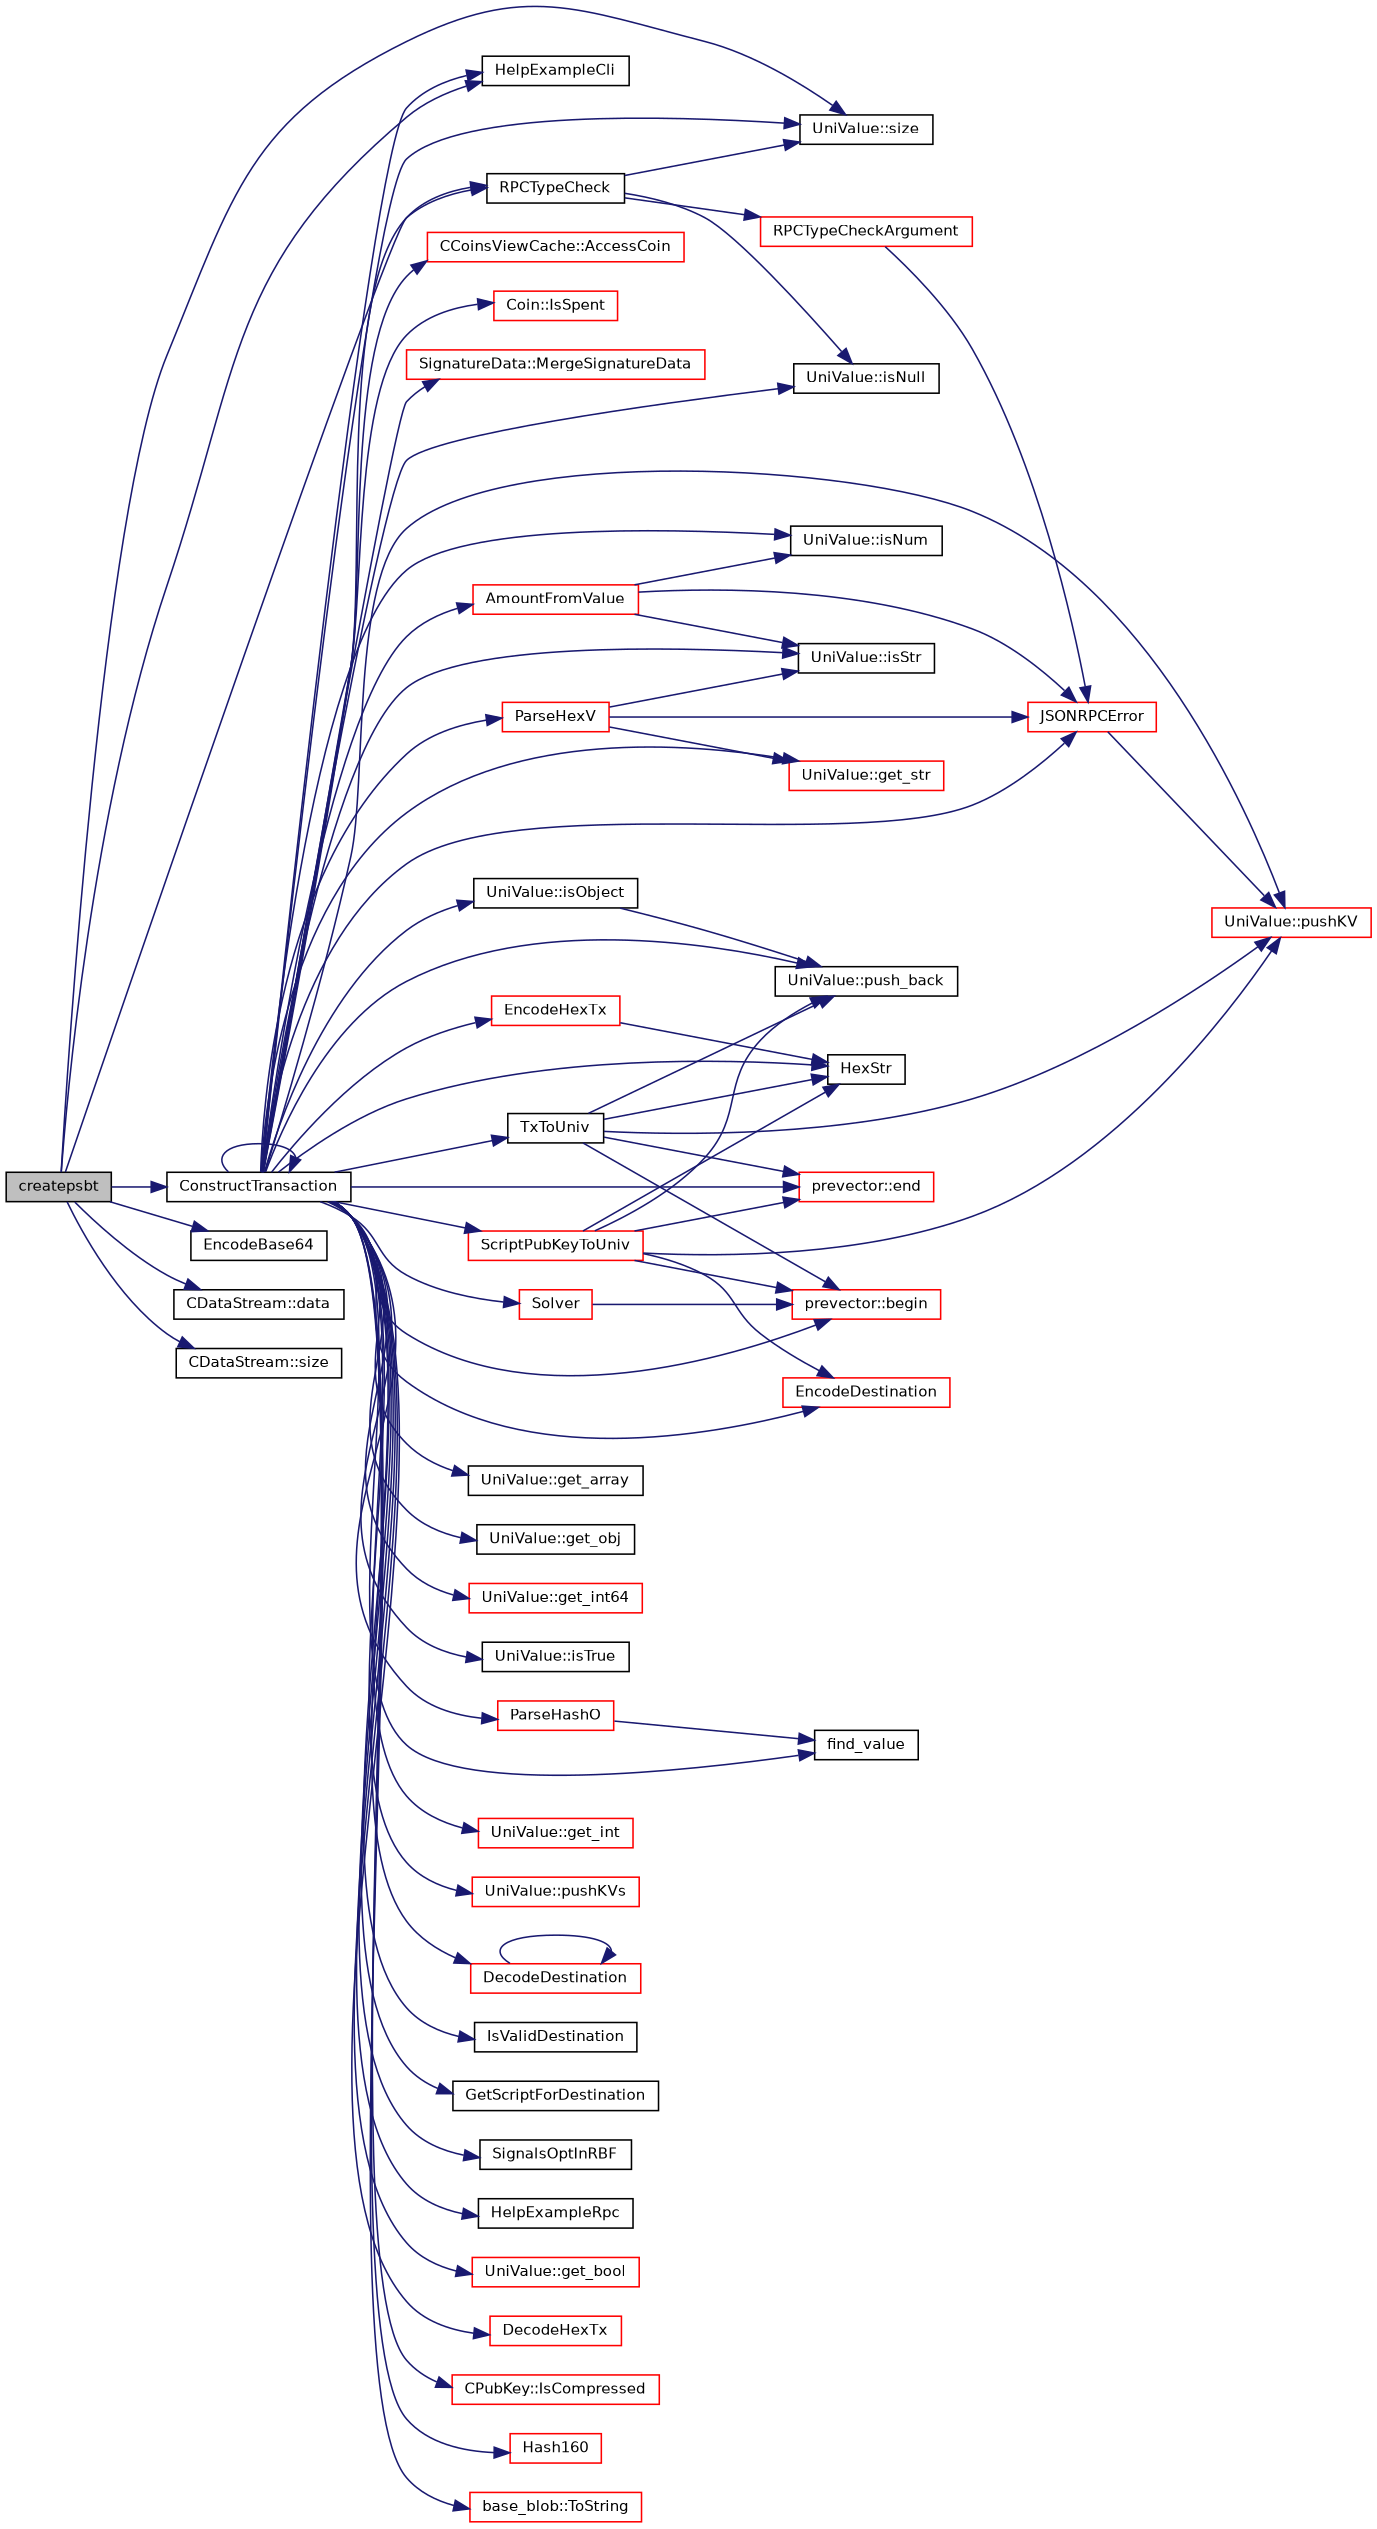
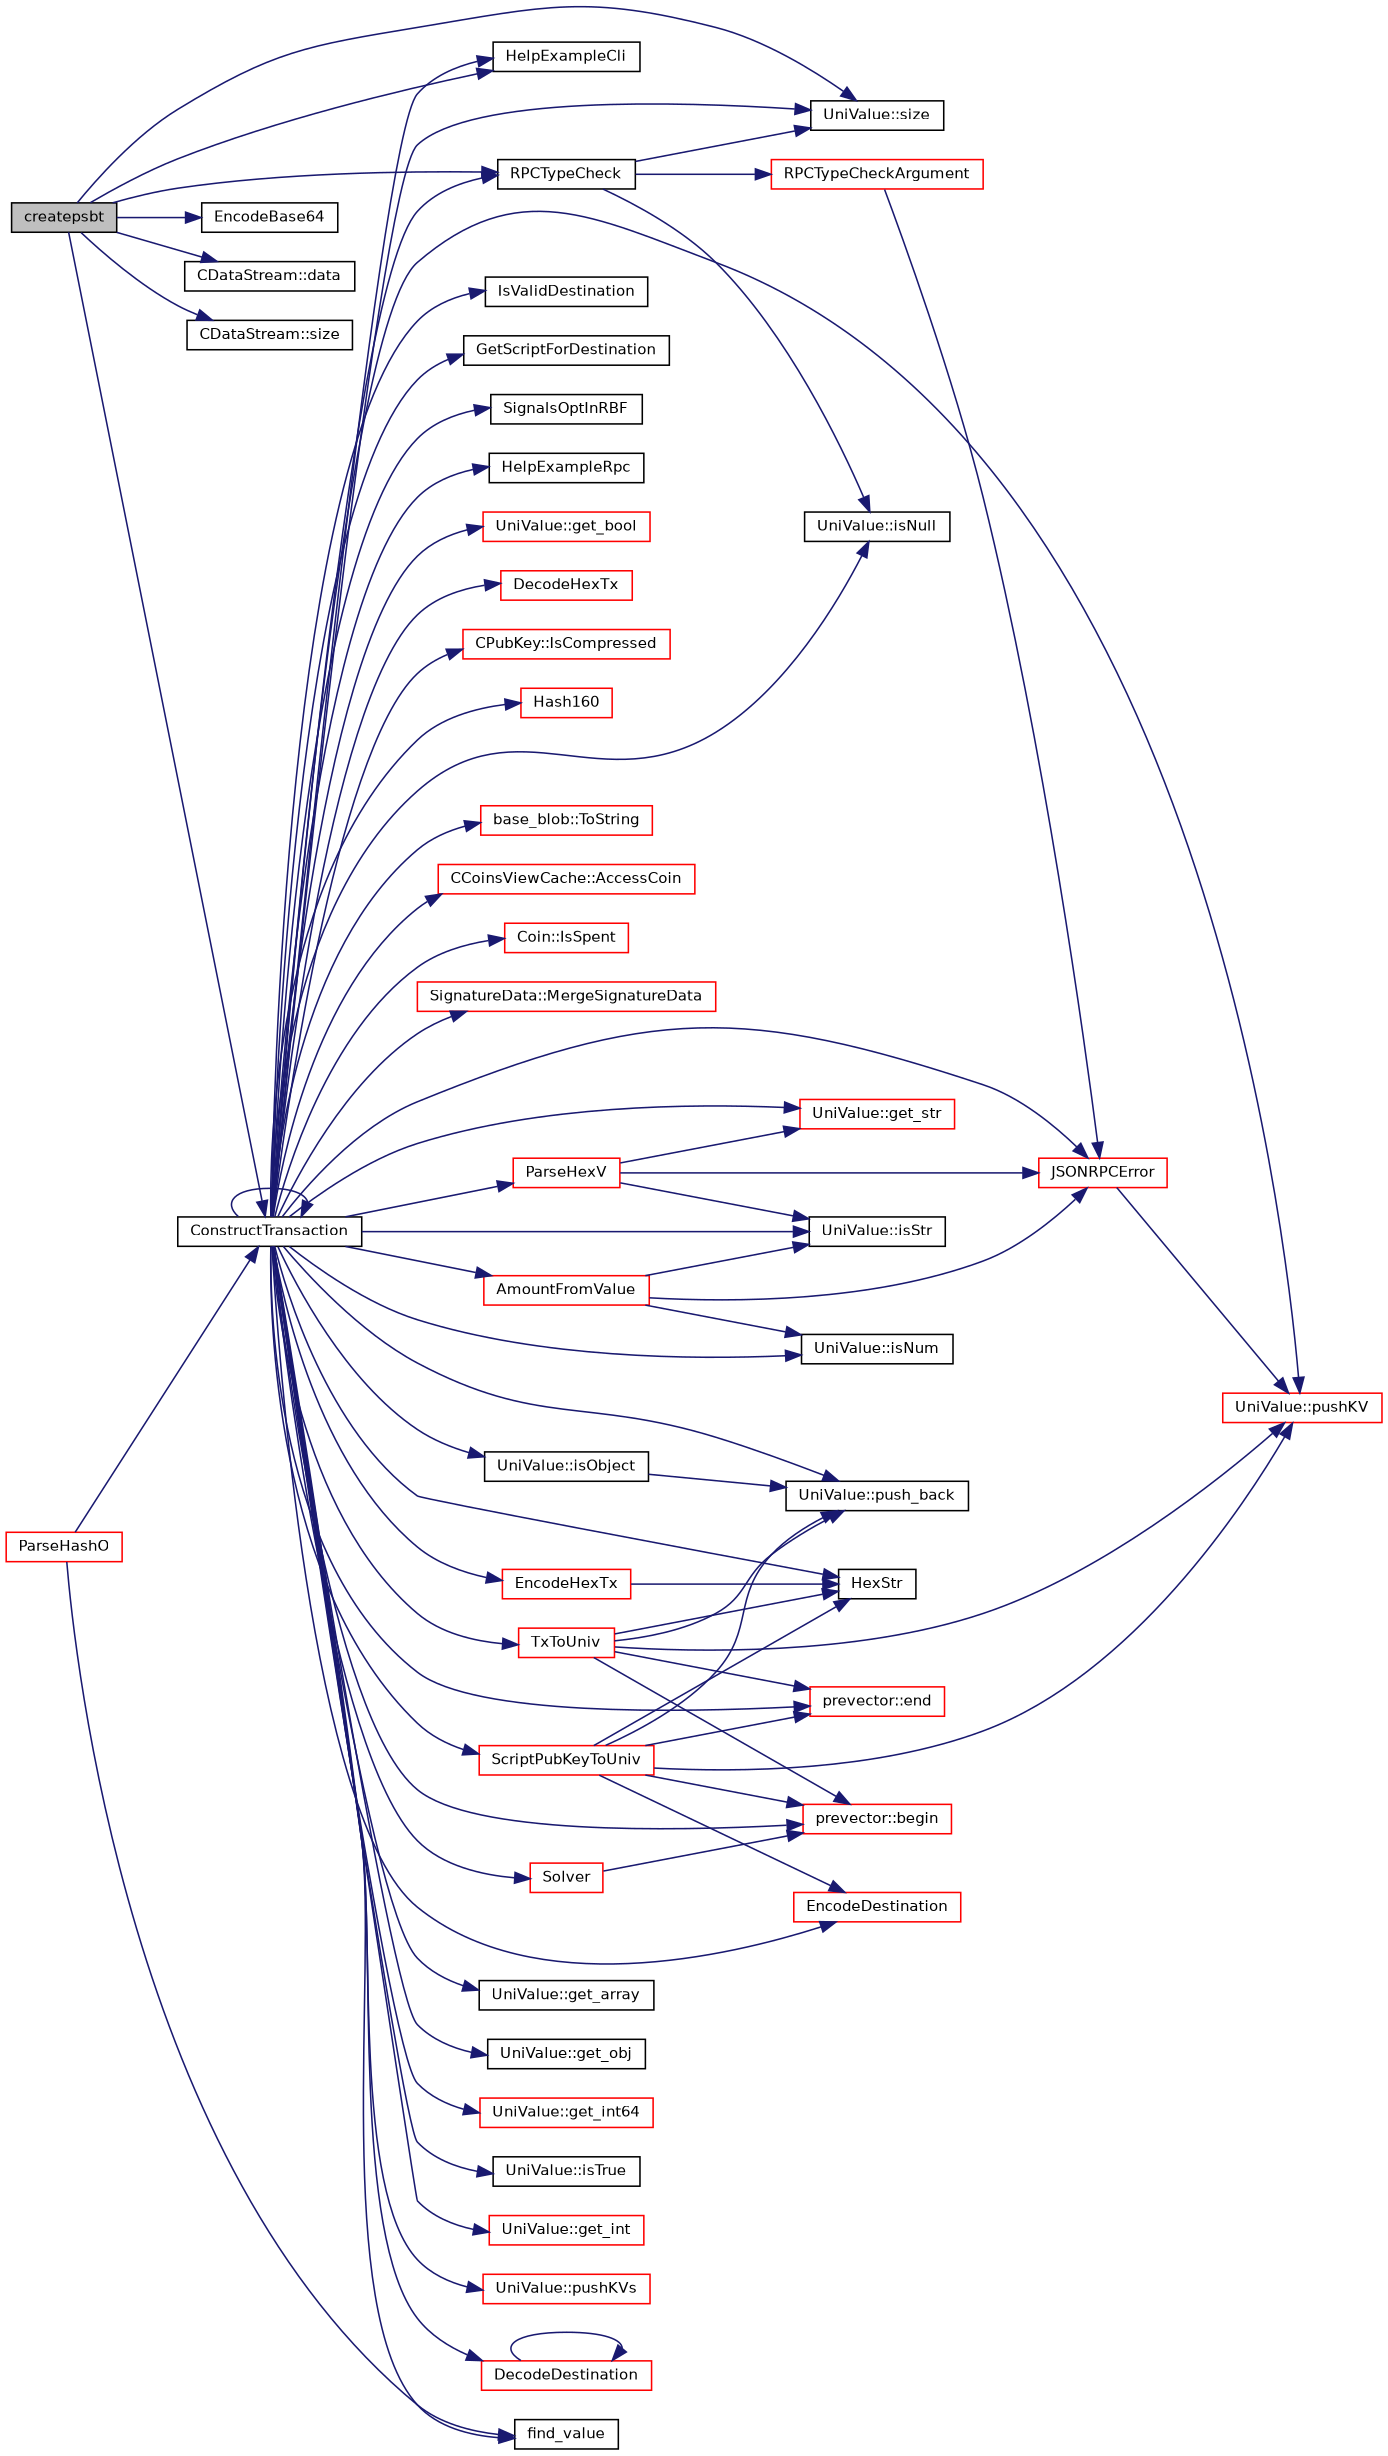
  digraph {
    rankdir=LR
    node [color=red fillcolor=white fontname=Helvetica fontsize=10 shape=record style=filled]
    edge [color=midnightblue fontname=Helvetica fontsize=10 labelfontname=Helvetica labelfontsize=10 style=solid]
    n1 [color=black fillcolor=grey75 fontcolor=black height=0.2 label=createpsbt width=0.4]
    n2 [color=black height=0.2 label="UniValue::size" width=0.4]
    n3 [color=black height=0.2 label=HelpExampleCli width=0.4]
    n4 [color=black height=0.2 label=RPCTypeCheck width=0.4]
    n5 [color=black height=0.2 label=ConstructTransaction width=0.4]
    n6 [color=black height=0.2 label=EncodeBase64 width=0.4]
    n7 [color=black height=0.2 label="CDataStream::data" width=0.4]
    n8 [color=black height=0.2 label="CDataStream::size" width=0.4]
    n9 [color=black height=0.2 label="UniValue::isNull" width=0.4]
    n10 [height=0.2 label=RPCTypeCheckArgument width=0.4]
    n11 [height=0.2 label=JSONRPCError width=0.4]
    n12 [height=0.2 label="UniValue::pushKV" width=0.4]
    n13 [color=black height=0.2 label="UniValue::get_array" width=0.4]
    n14 [color=black height=0.2 label="UniValue::isObject" width=0.4]
    n15 [color=black height=0.2 label="UniValue::push_back" width=0.4]
    n16 [color=black height=0.2 label="UniValue::get_obj" width=0.4]
    n17 [height=0.2 label="UniValue::get_int64" width=0.4]
    n18 [color=black height=0.2 label="UniValue::isTrue" width=0.4]
    n19 [height=0.2 label=ParseHashO width=0.4]
    n20 [color=black height=0.2 label=find_value width=0.4]
    n21 [color=black height=0.2 label="UniValue::isNum" width=0.4]
    n22 [height=0.2 label="UniValue::get_int" width=0.4]
    n23 [height=0.2 label="UniValue::pushKVs" width=0.4]
    n24 [height=0.2 label=ParseHexV width=0.4]
    n25 [color=black height=0.2 label="UniValue::isStr" width=0.4]
    n26 [height=0.2 label="UniValue::get_str" width=0.4]
    n27 [height=0.2 label=DecodeDestination width=0.4]
    n28 [color=black height=0.2 label=IsValidDestination width=0.4]
    n29 [color=black height=0.2 label=GetScriptForDestination width=0.4]
    n30 [height=0.2 label=AmountFromValue width=0.4]
    n31 [color=black height=0.2 label=SignalsOptInRBF width=0.4]
    n32 [color=black height=0.2 label=HelpExampleRpc width=0.4]
    n33 [height=0.2 label=EncodeHexTx width=0.4]
    n34 [color=black height=0.2 label=HexStr width=0.4]
    n35 [height=0.2 label="UniValue::get_bool" width=0.4]
    n36 [height=0.2 label=DecodeHexTx width=0.4]
-   n37 [color=black height=0.2 label=TxToUniv width=0.4]
+   n37 [height=0.2 label=TxToUniv width=0.4]
    n38 [height=0.2 label="prevector::begin" width=0.4]
    n39 [height=0.2 label="prevector::end" width=0.4]
    n40 [height=0.2 label=ScriptPubKeyToUniv width=0.4]
    n41 [height=0.2 label=EncodeDestination width=0.4]
    n42 [height=0.2 label=Solver width=0.4]
    n43 [height=0.2 label="CPubKey::IsCompressed" width=0.4]
    n44 [height=0.2 label=Hash160 width=0.4]
    n45 [height=0.2 label="base_blob::ToString" width=0.4]
    n46 [height=0.2 label="CCoinsViewCache::AccessCoin" width=0.4]
    n47 [height=0.2 label="Coin::IsSpent" width=0.4]
    n48 [height=0.2 label="SignatureData::MergeSignatureData" width=0.4]
    n1 -> n2
    n1 -> n3
    n1 -> n4
    n1 -> n5
    n1 -> n6
    n1 -> n7
    n1 -> n8
    n4 -> n2
    n4 -> n9
    n4 -> n10
    n5 -> n2
    n5 -> n3
    n5 -> n4
    n5 -> n5
    n5 -> n9
    n5 -> n11
    n5 -> n12
    n5 -> n13
    n5 -> n14
    n5 -> n15
    n5 -> n16
    n5 -> n17
    n5 -> n18
-   n5 -> n19
+   n19 -> n5
    n5 -> n20
    n5 -> n21
    n5 -> n22
    n5 -> n23
    n5 -> n24
    n5 -> n25
    n5 -> n26
    n5 -> n27
    n5 -> n28
    n5 -> n29
    n5 -> n30
    n5 -> n31
    n5 -> n32
    n5 -> n33
    n5 -> n34
    n5 -> n35
    n5 -> n36
    n5 -> n37
    n5 -> n38
    n5 -> n39
    n5 -> n40
    n5 -> n41
    n5 -> n42
    n5 -> n43
    n5 -> n44
    n5 -> n45
    n5 -> n46
    n5 -> n47
    n5 -> n48
    n10 -> n11
    n11 -> n12
    n14 -> n15
    n19 -> n20
    n24 -> n11
    n24 -> n25
    n24 -> n26
    n27 -> n27
    n30 -> n11
    n30 -> n21
    n30 -> n25
    n33 -> n34
    n37 -> n12
    n37 -> n15
    n37 -> n34
    n37 -> n38
    n37 -> n39
    n40 -> n12
    n40 -> n15
    n40 -> n34
    n40 -> n38
    n40 -> n39
    n40 -> n41
    n42 -> n38
  }
